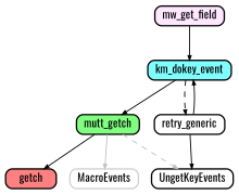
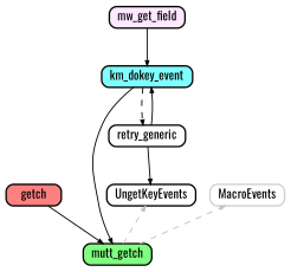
  digraph {
    compound=true
    fontname=Oswald
    nodesep=0.2
    rankdir=TB
    ranksep=0.5
    node [color=black fillcolor="#ffffff" fontname=Oswald fontsize=12 penwidth=1.5 shape=Mrecord style=filled]
    edge [arrowsize=0.5 fontname=Oswald penwidth=1.0]
    getch [fillcolor="#ff8080" height=0.2]
    UngetKeyEvents [height=0.2]
    MacroEvents [color="#d0d0d0" height=0.2]
    mutt_getch [fillcolor="#80ff80" height=0.2]
    km_dokey_event [fillcolor="#80ffff" height=0.2]
    retry_generic [height=0.2]
    mw_get_field [fillcolor="#ffe8ff" height=0.2]
    subgraph sub_1 {
      rank=same
      getch
      UngetKeyEvents
      MacroEvents
    }
-   mutt_getch -> getch
+   getch -> mutt_getch
    mutt_getch -> UngetKeyEvents [color="#c0c0c0" style=dashed]
-   mutt_getch -> MacroEvents [color="#c0c0c0" style=solid]
+   mutt_getch -> MacroEvents [color="#c0c0c0" style=dashed]
    km_dokey_event -> mutt_getch
    km_dokey_event -> retry_generic [style=dashed]
    retry_generic -> UngetKeyEvents
    retry_generic -> km_dokey_event
    mw_get_field -> km_dokey_event
  }
